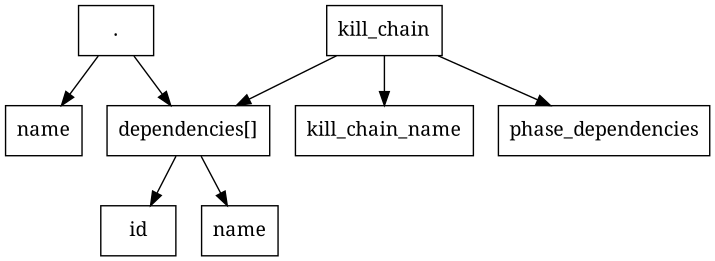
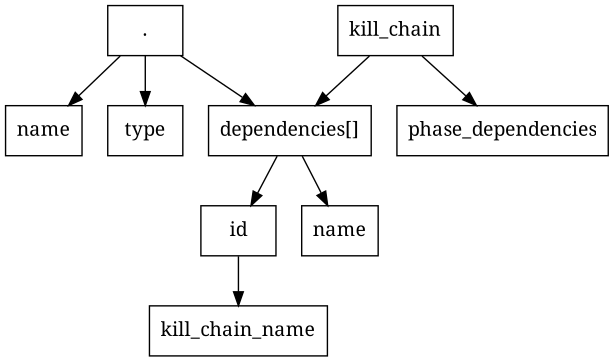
  digraph {
    fontname="Noto Serif"
    rankdir=TB
    node [fontname="Noto Serif" shape=box]
    edge [dir=forward fontname="Noto Serif"]
    n1 [label="."]
    n2 [label="dependencies[]"]
    n3 [label=name]
+   n4 [label=type]
    n5 [label=id]
    n6 [label=name]
    n7 [label=kill_chain]
    n8 [label=kill_chain_name]
    n9 [label=phase_dependencies]
    n1 -> n2
    n1 -> n3
+   n1 -> n4
    n2 -> n5
    n2 -> n6
    n7 -> n2
-   n7 -> n8
+   n5 -> n8
    n7 -> n9
  }
